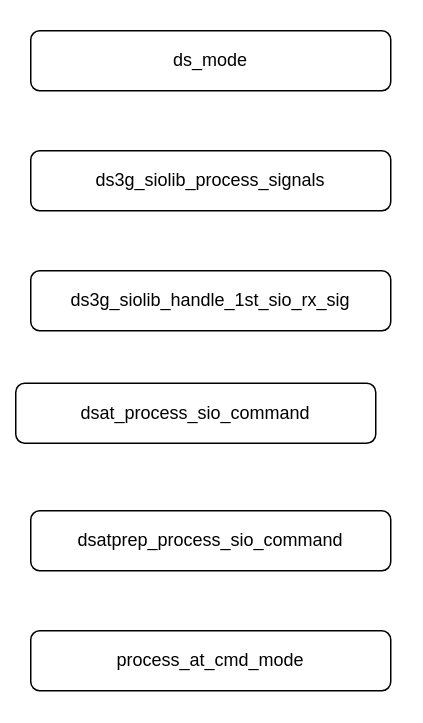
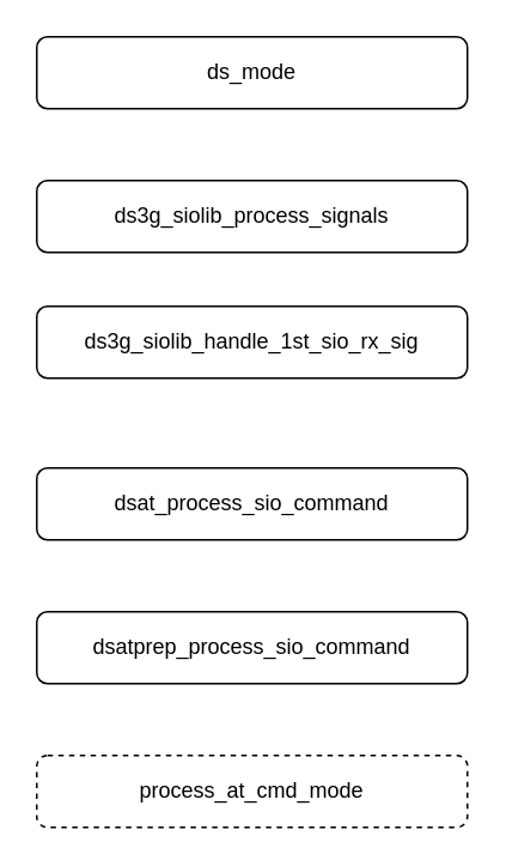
  <mxCell id="0" />
  <mxCell id="1" parent="0" />
  <mxCell id="2" value="ds_mode" style="rounded=1;whiteSpace=wrap;html=1;fontSize=12;glass=0;strokeWidth=1;shadow=0;" parent="1" vertex="1"><mxGeometry x="20" y="20" width="240" height="40" as="geometry" /></mxCell>
  <mxCell id="3" value="&lt;div&gt;ds3g_siolib_process_signals&lt;/div&gt;" style="rounded=1;whiteSpace=wrap;html=1;fontSize=12;glass=0;strokeWidth=1;shadow=0;" vertex="1" parent="1"><mxGeometry x="20" y="100" width="240" height="40" as="geometry" /></mxCell>
- <mxCell id="4" value="&lt;div&gt;&lt;div&gt;ds3g_siolib_handle_1st_sio_rx_sig&lt;/div&gt;&lt;/div&gt;" style="rounded=1;whiteSpace=wrap;html=1;fontSize=12;glass=0;strokeWidth=1;shadow=0;" vertex="1" parent="1"><mxGeometry x="20" y="180" width="240" height="40" as="geometry" /></mxCell>
- <mxCell id="5" value="&lt;div&gt;&lt;div&gt;dsat_process_sio_command&lt;/div&gt;&lt;/div&gt;" style="rounded=1;whiteSpace=wrap;html=1;fontSize=12;glass=0;strokeWidth=1;shadow=0;" vertex="1" parent="1"><mxGeometry x="10" y="255" width="240" height="40" as="geometry" /></mxCell>
+ <mxCell id="4" value="&lt;div&gt;&lt;div&gt;ds3g_siolib_handle_1st_sio_rx_sig&lt;/div&gt;&lt;/div&gt;" style="rounded=1;whiteSpace=wrap;html=1;fontSize=12;glass=0;strokeWidth=1;shadow=0;" vertex="1" parent="1"><mxGeometry x="20" y="170" width="240" height="40" as="geometry" /></mxCell>
+ <mxCell id="5" value="&lt;div&gt;&lt;div&gt;dsat_process_sio_command&lt;/div&gt;&lt;/div&gt;" style="rounded=1;whiteSpace=wrap;html=1;fontSize=12;glass=0;strokeWidth=1;shadow=0;" vertex="1" parent="1"><mxGeometry x="20" y="260" width="240" height="40" as="geometry" /></mxCell>
  <mxCell id="6" value="&lt;div&gt;&lt;div&gt;dsatprep_process_sio_command&lt;/div&gt;&lt;/div&gt;" style="rounded=1;whiteSpace=wrap;html=1;fontSize=12;glass=0;strokeWidth=1;shadow=0;" vertex="1" parent="1"><mxGeometry x="20" y="340" width="240" height="40" as="geometry" /></mxCell>
- <mxCell id="7" value="&lt;div&gt;&lt;div&gt;process_at_cmd_mode&lt;/div&gt;&lt;/div&gt;" style="rounded=1;whiteSpace=wrap;html=1;fontSize=12;glass=0;strokeWidth=1;shadow=0;" vertex="1" parent="1"><mxGeometry x="20" y="420" width="240" height="40" as="geometry" /></mxCell>
+ <mxCell id="7" value="&lt;div&gt;&lt;div&gt;process_at_cmd_mode&lt;/div&gt;&lt;/div&gt;" style="rounded=1;whiteSpace=wrap;html=1;fontSize=12;glass=0;strokeWidth=1;shadow=0;dashed=1;" vertex="1" parent="1"><mxGeometry x="20" y="420" width="240" height="40" as="geometry" /></mxCell>
